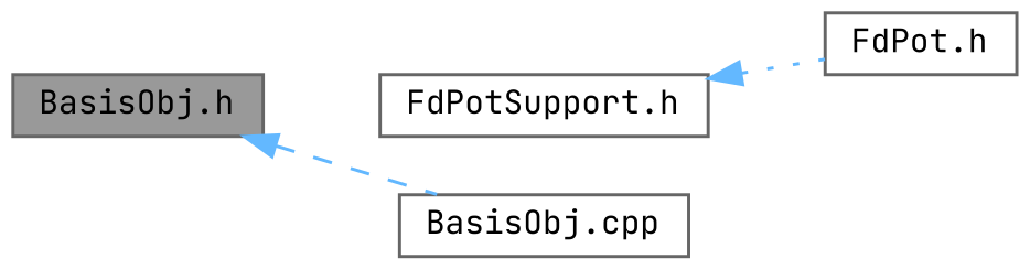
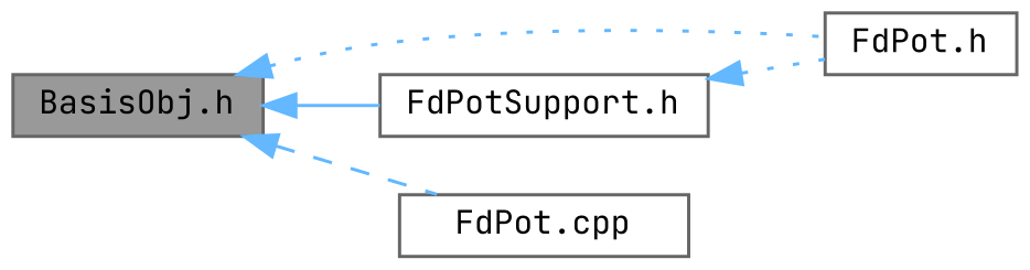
  digraph {
    fontname="JetBrains Mono"
    rankdir=LR
    node [color=grey40 fillcolor=white fontname="JetBrains Mono" fontsize=10 shape=box style=filled]
    edge [color=steelblue1 dir=back fontname="JetBrains Mono" fontsize=10 labelfontname=Helvetica labelfontsize=10 style=dotted]
    n1 [color=gray40 fillcolor=grey60 fontcolor=black height=0.2 label="BasisObj.h" width=0.4]
    n2 [height=0.2 label="FdPot.h" width=0.4]
    n3 [height=0.2 label="FdPotSupport.h" width=0.4]
-   n4 [height=0.2 label="BasisObj.cpp" width=0.4]
+   n4 [height=0.2 label="FdPot.cpp" width=0.4]
+   n1 -> n2
+   n1 -> n3 [style=solid]
    n1 -> n4 [style=dashed]
    n3 -> n2
  }
